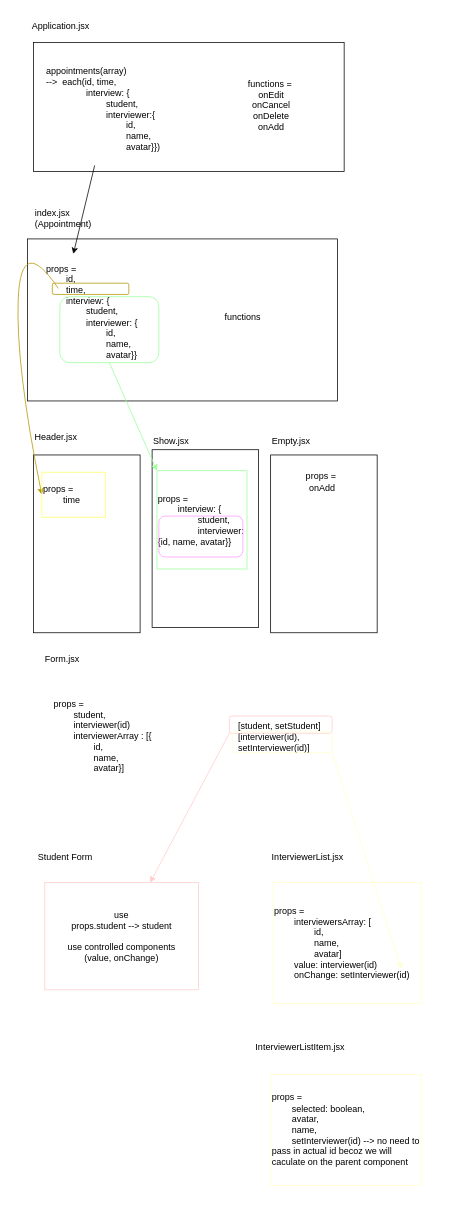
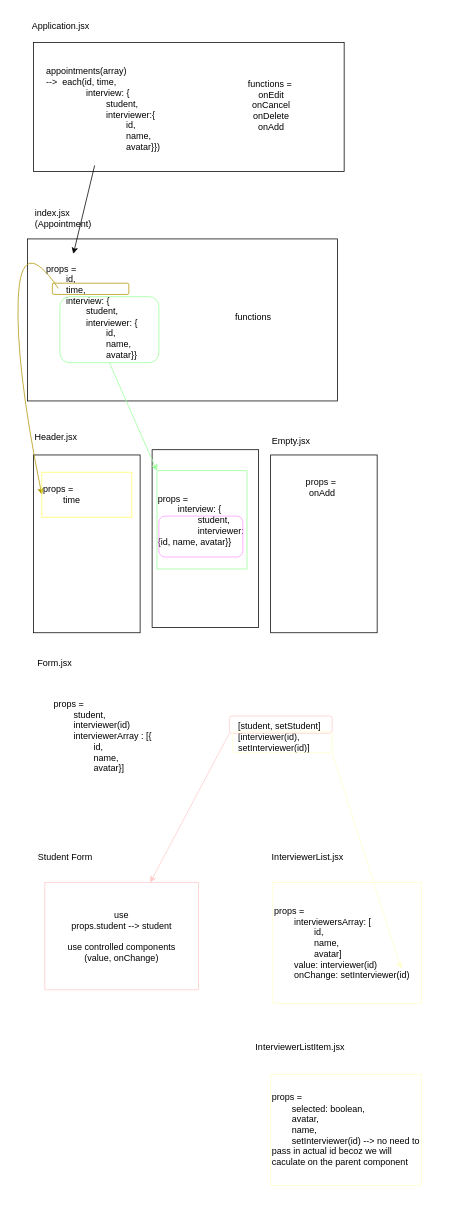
  <mxCell id="0" />
  <mxCell id="1" parent="0" />
  <mxCell id="2" value="" style="edgeStyle=none;html=1;entryX=0.25;entryY=0;entryDx=0;entryDy=0;" edge="1" parent="1" source="5" target="8"><mxGeometry relative="1" as="geometry" /></mxCell>
  <mxCell id="3" value="" style="rounded=0;whiteSpace=wrap;html=1;strokeColor=default;fillColor=none;" vertex="1" parent="1"><mxGeometry x="44" y="56" width="414" height="172" as="geometry" /></mxCell>
  <mxCell id="4" value="Application.jsx" style="text;html=1;strokeColor=none;fillColor=none;align=left;verticalAlign=middle;whiteSpace=wrap;rounded=0;" vertex="1" parent="1"><mxGeometry x="40" y="20" width="109" height="30" as="geometry" /></mxCell>
  <mxCell id="5" value="appointments(array)&lt;br&gt;--&amp;gt;&amp;nbsp; each(id, time,&lt;br&gt;&lt;span style=&quot;white-space: pre&quot;&gt;&#09;&lt;/span&gt;&lt;span style=&quot;white-space: pre&quot;&gt;&#09;&lt;/span&gt;interview: {&lt;br&gt;&lt;span style=&quot;white-space: pre&quot;&gt;&#09;&lt;span style=&quot;white-space: pre&quot;&gt;&#09;&lt;/span&gt;&lt;span style=&quot;white-space: pre&quot;&gt;&#09;&lt;/span&gt;&lt;/span&gt;student, &lt;br&gt;&lt;span style=&quot;white-space: pre&quot;&gt;&#09;&lt;/span&gt;&lt;span style=&quot;white-space: pre&quot;&gt;&#09;&lt;/span&gt;&lt;span style=&quot;white-space: pre&quot;&gt;&#09;&lt;/span&gt;interviewer:{&lt;br&gt;&lt;span style=&quot;white-space: pre&quot;&gt;&#09;&lt;/span&gt;&lt;span style=&quot;white-space: pre&quot;&gt;&#09;&lt;/span&gt;&lt;span style=&quot;white-space: pre&quot;&gt;&#09;&lt;/span&gt;&lt;span style=&quot;white-space: pre&quot;&gt;&#09;&lt;/span&gt;id,&lt;br&gt;&lt;span style=&quot;white-space: pre&quot;&gt;&#09;&lt;/span&gt;&lt;span style=&quot;white-space: pre&quot;&gt;&#09;&lt;/span&gt;&lt;span style=&quot;white-space: pre&quot;&gt;&#09;&lt;/span&gt;&lt;span style=&quot;white-space: pre&quot;&gt;&#09;&lt;/span&gt;name,&lt;br&gt;&lt;span style=&quot;white-space: pre&quot;&gt;&#09;&lt;/span&gt;&lt;span style=&quot;white-space: pre&quot;&gt;&#09;&lt;/span&gt;&lt;span style=&quot;white-space: pre&quot;&gt;&#09;&lt;/span&gt;&lt;span style=&quot;white-space: pre&quot;&gt;&#09;&lt;/span&gt;avatar}})" style="text;html=1;strokeColor=none;fillColor=none;align=left;verticalAlign=middle;whiteSpace=wrap;rounded=0;" vertex="1" parent="1"><mxGeometry x="59" y="70" width="169" height="150" as="geometry" /></mxCell>
  <mxCell id="6" value="" style="rounded=0;whiteSpace=wrap;html=1;strokeColor=default;fillColor=none;" vertex="1" parent="1"><mxGeometry x="36" y="318" width="413" height="216" as="geometry" /></mxCell>
  <mxCell id="7" value="index.jsx (Appointment)" style="text;html=1;strokeColor=none;fillColor=none;align=left;verticalAlign=middle;whiteSpace=wrap;rounded=0;" vertex="1" parent="1"><mxGeometry x="44" y="276" width="108" height="30" as="geometry" /></mxCell>
  <mxCell id="8" value="props =&amp;nbsp;&lt;br&gt;&lt;span style=&quot;white-space: pre&quot;&gt;&#09;&lt;/span&gt;id,&lt;br&gt;&lt;span style=&quot;white-space: pre&quot;&gt;&#09;&lt;/span&gt;time,&lt;br&gt;&lt;span style=&quot;white-space: pre&quot;&gt;&#09;&lt;/span&gt;interview: {&lt;br&gt;&lt;span style=&quot;white-space: pre&quot;&gt;&#09;&lt;/span&gt;&lt;span style=&quot;white-space: pre&quot;&gt;&#09;&lt;/span&gt;student,&lt;br&gt;&lt;span style=&quot;white-space: pre&quot;&gt;&#09;&lt;/span&gt;&lt;span style=&quot;white-space: pre&quot;&gt;&#09;&lt;/span&gt;interviewer: {&lt;br&gt;&lt;span style=&quot;white-space: pre&quot;&gt;&#09;&lt;/span&gt;&lt;span style=&quot;white-space: pre&quot;&gt;&#09;&lt;/span&gt;&lt;span style=&quot;white-space: pre&quot;&gt;&#09;&lt;/span&gt;id,&lt;br&gt;&lt;span style=&quot;white-space: pre&quot;&gt;&#09;&lt;/span&gt;&lt;span style=&quot;white-space: pre&quot;&gt;&#09;&lt;/span&gt;&lt;span style=&quot;white-space: pre&quot;&gt;&#09;&lt;/span&gt;name,&lt;br&gt;&lt;span style=&quot;white-space: pre&quot;&gt;&#09;&lt;/span&gt;&lt;span style=&quot;white-space: pre&quot;&gt;&#09;&lt;/span&gt;&lt;span style=&quot;white-space: pre&quot;&gt;&#09;&lt;/span&gt;avatar}}" style="text;html=1;strokeColor=none;fillColor=none;align=left;verticalAlign=middle;whiteSpace=wrap;rounded=0;" vertex="1" parent="1"><mxGeometry x="59" y="338" width="152" height="153" as="geometry" /></mxCell>
  <mxCell id="9" value="" style="rounded=0;whiteSpace=wrap;html=1;strokeColor=default;fillColor=none;" vertex="1" parent="1"><mxGeometry x="44" y="606" width="142" height="237" as="geometry" /></mxCell>
  <mxCell id="10" value="" style="rounded=0;whiteSpace=wrap;html=1;strokeColor=default;fillColor=none;" vertex="1" parent="1"><mxGeometry x="360" y="606" width="142" height="237" as="geometry" /></mxCell>
  <mxCell id="11" value="" style="rounded=0;whiteSpace=wrap;html=1;strokeColor=default;fillColor=none;" vertex="1" parent="1"><mxGeometry x="202" y="599" width="142" height="237" as="geometry" /></mxCell>
  <mxCell id="12" value="Header.jsx" style="text;html=1;strokeColor=none;fillColor=none;align=center;verticalAlign=middle;whiteSpace=wrap;rounded=0;" vertex="1" parent="1"><mxGeometry x="44" y="567" width="60" height="30" as="geometry" /></mxCell>
  <mxCell id="13" value="" style="rounded=1;whiteSpace=wrap;html=1;strokeColor=#B09500;fillColor=none;fontColor=#000000;" vertex="1" parent="1"><mxGeometry x="69" y="377" width="102" height="15" as="geometry" /></mxCell>
  <mxCell id="14" value="" style="curved=1;endArrow=classic;html=1;fillColor=#e3c800;strokeColor=#B09500;entryX=0;entryY=0.5;entryDx=0;entryDy=0;" edge="1" parent="1" target="15"><mxGeometry width="50" height="50" relative="1" as="geometry"><mxPoint x="77" y="384" as="sourcePoint" /><mxPoint x="27" y="627" as="targetPoint" /><Array as="points"><mxPoint x="77" y="384" /><mxPoint x="27" y="310" /><mxPoint x="20" y="487" /></Array></mxGeometry></mxCell>
- <mxCell id="15" value="props =&lt;br&gt;&lt;span style=&quot;white-space: pre&quot;&gt;&#09;&lt;/span&gt;time" style="rounded=0;whiteSpace=wrap;html=1;strokeColor=#FFFF66;fillColor=none;align=left;" vertex="1" parent="1"><mxGeometry x="55" y="629" width="85" height="60" as="geometry" /></mxCell>
+ <mxCell id="15" value="props =&lt;br&gt;&lt;span style=&quot;white-space: pre&quot;&gt;&#09;&lt;/span&gt;time" style="rounded=0;whiteSpace=wrap;html=1;strokeColor=#FFFF66;fillColor=none;align=left;" vertex="1" parent="1"><mxGeometry x="55" y="629" width="120" height="60" as="geometry" /></mxCell>
  <mxCell id="16" value="" style="rounded=0;whiteSpace=wrap;html=1;strokeColor=#FFFFFF;fillColor=none;" vertex="1" parent="1"><mxGeometry x="46" y="907" width="460" height="154" as="geometry" /></mxCell>
- <mxCell id="17" value="Show.jsx" style="text;html=1;align=center;verticalAlign=middle;resizable=0;points=[];autosize=1;strokeColor=none;fillColor=none;" vertex="1" parent="1"><mxGeometry x="198" y="579" width="58" height="18" as="geometry" /></mxCell>
  <mxCell id="18" value="Empty.jsx" style="text;html=1;align=center;verticalAlign=middle;resizable=0;points=[];autosize=1;strokeColor=none;fillColor=none;" vertex="1" parent="1"><mxGeometry x="356" y="579" width="61" height="18" as="geometry" /></mxCell>
  <mxCell id="19" value="functions =&amp;nbsp;&lt;br&gt;onEdit&lt;br&gt;onCancel&lt;br&gt;onDelete&lt;br&gt;onAdd" style="rounded=0;whiteSpace=wrap;html=1;strokeColor=#FFFFFF;fillColor=none;" vertex="1" parent="1"><mxGeometry x="270" y="70" width="182" height="140" as="geometry" /></mxCell>
  <mxCell id="20" value="" style="rounded=0;whiteSpace=wrap;html=1;strokeColor=#FFFFFF;fillColor=none;" vertex="1" parent="1"><mxGeometry x="46" y="1154" width="236" height="200" as="geometry" /></mxCell>
- <mxCell id="21" value="Form.jsx" style="text;html=1;align=center;verticalAlign=middle;resizable=0;points=[];autosize=1;strokeColor=none;fillColor=none;" vertex="1" parent="1"><mxGeometry x="54" y="870" width="56" height="18" as="geometry" /></mxCell>
- <mxCell id="22" value="functions" style="rounded=0;whiteSpace=wrap;html=1;strokeColor=#FFFFFF;fillColor=none;" vertex="1" parent="1"><mxGeometry x="248" y="341" width="150" height="163" as="geometry" /></mxCell>
+ <mxCell id="21" value="Form.jsx" style="text;html=1;align=center;verticalAlign=middle;resizable=0;points=[];autosize=1;strokeColor=none;fillColor=none;" vertex="1" parent="1"><mxGeometry x="44" y="875" width="56" height="18" as="geometry" /></mxCell>
+ <mxCell id="22" value="functions" style="rounded=0;whiteSpace=wrap;html=1;strokeColor=#FFFFFF;fillColor=none;" vertex="1" parent="1"><mxGeometry x="248" y="341" width="178" height="163" as="geometry" /></mxCell>
  <mxCell id="23" style="edgeStyle=none;html=1;exitX=0.5;exitY=1;exitDx=0;exitDy=0;entryX=0;entryY=0;entryDx=0;entryDy=0;strokeColor=#99FF99;" edge="1" parent="1" source="24" target="25"><mxGeometry relative="1" as="geometry" /></mxCell>
  <mxCell id="24" value="" style="rounded=1;whiteSpace=wrap;html=1;strokeColor=#99FF99;fillColor=none;" vertex="1" parent="1"><mxGeometry x="79" y="395" width="132" height="88" as="geometry" /></mxCell>
  <mxCell id="25" value="&lt;div style=&quot;text-align: left&quot;&gt;&lt;span&gt;props =&amp;nbsp;&lt;/span&gt;&lt;/div&gt;&lt;div style=&quot;text-align: left&quot;&gt;&lt;span&gt;&lt;span style=&quot;white-space: pre&quot;&gt;&#09;&lt;/span&gt;interview: {&lt;/span&gt;&lt;/div&gt;&lt;div style=&quot;text-align: left&quot;&gt;&lt;span&gt;&lt;span style=&quot;white-space: pre&quot;&gt;&#09;&lt;span style=&quot;white-space: pre&quot;&gt;&#09;&lt;/span&gt;&lt;/span&gt;student,&lt;/span&gt;&lt;/div&gt;&lt;div style=&quot;text-align: left&quot;&gt;&lt;span&gt;&lt;span style=&quot;white-space: pre&quot;&gt;&#09;&lt;span style=&quot;white-space: pre&quot;&gt;&#09;&lt;/span&gt;&lt;/span&gt;interviewer: {&lt;/span&gt;&lt;span&gt;id,&amp;nbsp;&lt;/span&gt;&lt;span&gt;name,&amp;nbsp;&lt;/span&gt;&lt;span&gt;avatar}}&lt;/span&gt;&lt;/div&gt;" style="rounded=0;whiteSpace=wrap;html=1;strokeColor=#99FF99;fillColor=none;" vertex="1" parent="1"><mxGeometry x="208.5" y="627" width="120" height="131" as="geometry" /></mxCell>
- <mxCell id="26" value="props =&amp;nbsp;&lt;br&gt;onAdd" style="rounded=0;whiteSpace=wrap;html=1;strokeColor=#FFFFFF;fillColor=none;" vertex="1" parent="1"><mxGeometry x="369" y="619" width="120" height="45" as="geometry" /></mxCell>
+ <mxCell id="26" value="props =&amp;nbsp;&lt;br&gt;onAdd" style="rounded=0;whiteSpace=wrap;html=1;strokeColor=#FFFFFF;fillColor=none;" vertex="1" parent="1"><mxGeometry x="369" y="619" width="120" height="60" as="geometry" /></mxCell>
  <mxCell id="27" value="" style="rounded=0;whiteSpace=wrap;html=1;strokeColor=#FFFFFF;fillColor=none;" vertex="1" parent="1"><mxGeometry x="344" y="1151" width="236" height="200" as="geometry" /></mxCell>
  <mxCell id="28" value="Student Form" style="text;html=1;align=center;verticalAlign=middle;resizable=0;points=[];autosize=1;strokeColor=none;fillColor=none;" vertex="1" parent="1"><mxGeometry x="44" y="1133" width="83" height="18" as="geometry" /></mxCell>
  <mxCell id="29" value="InterviewerList.jsx" style="text;html=1;align=center;verticalAlign=middle;resizable=0;points=[];autosize=1;strokeColor=none;fillColor=none;" vertex="1" parent="1"><mxGeometry x="356" y="1133" width="105" height="18" as="geometry" /></mxCell>
  <mxCell id="30" value="" style="rounded=0;whiteSpace=wrap;html=1;strokeColor=#FFFFFF;fillColor=none;" vertex="1" parent="1"><mxGeometry x="344" y="1411" width="236" height="200" as="geometry" /></mxCell>
  <mxCell id="31" value="props =&amp;nbsp;&lt;br&gt;&lt;span style=&quot;white-space: pre&quot;&gt;&#09;&lt;/span&gt;student,&lt;br&gt;&lt;span style=&quot;white-space: pre&quot;&gt;&#09;&lt;/span&gt;interviewer(id)&lt;br&gt;&lt;span style=&quot;white-space: pre&quot;&gt;&#09;&lt;/span&gt;interviewerArray : [{&lt;br&gt;&lt;span style=&quot;white-space: pre&quot;&gt;&#09;&lt;/span&gt;&lt;span style=&quot;white-space: pre&quot;&gt;&#09;&lt;/span&gt;id,&lt;br&gt;&lt;span style=&quot;white-space: pre&quot;&gt;&#09;&lt;/span&gt;&lt;span style=&quot;white-space: pre&quot;&gt;&#09;&lt;/span&gt;name,&lt;br&gt;&lt;span style=&quot;white-space: pre&quot;&gt;&#09;&lt;/span&gt;&lt;span style=&quot;white-space: pre&quot;&gt;&#09;&lt;/span&gt;avatar}]" style="rounded=0;whiteSpace=wrap;html=1;strokeColor=#FFFFFF;fillColor=none;align=left;" vertex="1" parent="1"><mxGeometry x="69" y="920" width="201" height="121" as="geometry" /></mxCell>
  <mxCell id="32" value="" style="rounded=1;whiteSpace=wrap;html=1;strokeColor=#FF99FF;fillColor=none;" vertex="1" parent="1"><mxGeometry x="211" y="687.5" width="112" height="54.5" as="geometry" /></mxCell>
  <mxCell id="33" value="[student, setStudent]&lt;br&gt;[interviewer(id), setInterviewer(id)]" style="rounded=0;whiteSpace=wrap;html=1;strokeColor=#FFFFFF;fillColor=none;align=left;" vertex="1" parent="1"><mxGeometry x="315" y="922" width="164" height="119" as="geometry" /></mxCell>
  <mxCell id="34" value="use&lt;br&gt;props.student --&amp;gt; student&lt;br&gt;&lt;br&gt;use controlled components&lt;br&gt;(value, onChange)&lt;br&gt;" style="rounded=0;whiteSpace=wrap;html=1;strokeColor=#FFCCCC;fillColor=none;" vertex="1" parent="1"><mxGeometry x="59" y="1176" width="205" height="143" as="geometry" /></mxCell>
  <mxCell id="35" style="edgeStyle=none;html=1;exitX=0;exitY=1;exitDx=0;exitDy=0;strokeColor=#FFCCCC;" edge="1" parent="1" source="36" target="34"><mxGeometry relative="1" as="geometry" /></mxCell>
  <mxCell id="36" value="" style="rounded=1;whiteSpace=wrap;html=1;strokeColor=#FFCCCC;fillColor=none;" vertex="1" parent="1"><mxGeometry x="305" y="954" width="137" height="23" as="geometry" /></mxCell>
  <mxCell id="37" value="props =&amp;nbsp;&lt;br&gt;&lt;span style=&quot;white-space: pre&quot;&gt;&#09;&lt;/span&gt;interviewersArray: [&lt;br&gt;&lt;span style=&quot;white-space: pre&quot;&gt;&#09;&lt;/span&gt;&lt;span style=&quot;white-space: pre&quot;&gt;&#09;&lt;/span&gt;id,&lt;br&gt;&lt;span style=&quot;white-space: pre&quot;&gt;&#09;&lt;/span&gt;&lt;span style=&quot;white-space: pre&quot;&gt;&#09;&lt;/span&gt;name,&lt;br&gt;&lt;span style=&quot;white-space: pre&quot;&gt;&#09;&lt;/span&gt;&lt;span style=&quot;white-space: pre&quot;&gt;&#09;&lt;/span&gt;avatar]&lt;br&gt;&lt;span style=&quot;white-space: pre&quot;&gt;&#09;&lt;/span&gt;value: interviewer(id)&lt;br&gt;&lt;span style=&quot;white-space: pre&quot;&gt;&#09;&lt;/span&gt;onChange: setInterviewer(id)" style="rounded=0;whiteSpace=wrap;html=1;strokeColor=#FFFFCC;fillColor=none;align=left;" vertex="1" parent="1"><mxGeometry x="363" y="1176" width="198" height="161" as="geometry" /></mxCell>
  <mxCell id="38" style="edgeStyle=none;html=1;exitX=1;exitY=1;exitDx=0;exitDy=0;entryX=0.864;entryY=0.714;entryDx=0;entryDy=0;entryPerimeter=0;strokeColor=#FFFFCC;" edge="1" parent="1" source="39" target="37"><mxGeometry relative="1" as="geometry" /></mxCell>
  <mxCell id="39" value="" style="rounded=1;whiteSpace=wrap;html=1;strokeColor=#FFFFCC;fillColor=none;" vertex="1" parent="1"><mxGeometry x="309" y="975" width="133" height="28" as="geometry" /></mxCell>
  <mxCell id="40" value="props =&amp;nbsp;&lt;br&gt;&lt;span style=&quot;white-space: pre&quot;&gt;&#09;&lt;/span&gt;selected: boolean,&lt;br&gt;&lt;span style=&quot;white-space: pre&quot;&gt;&#09;&lt;/span&gt;avatar,&lt;br&gt;&lt;span style=&quot;white-space: pre&quot;&gt;&#09;&lt;/span&gt;name,&lt;br&gt;&lt;span style=&quot;white-space: pre&quot;&gt;&#09;&lt;/span&gt;setInterviewer(id) --&amp;gt; no need to pass in actual id becoz we will caculate on the parent component" style="rounded=0;whiteSpace=wrap;html=1;strokeColor=#FFFFCC;fillColor=none;align=left;" vertex="1" parent="1"><mxGeometry x="360" y="1432" width="201" height="148" as="geometry" /></mxCell>
  <mxCell id="41" value="InterviewerListItem.jsx" style="text;html=1;align=center;verticalAlign=middle;resizable=0;points=[];autosize=1;strokeColor=none;fillColor=none;" vertex="1" parent="1"><mxGeometry x="334.5" y="1387" width="128" height="18" as="geometry" /></mxCell>
